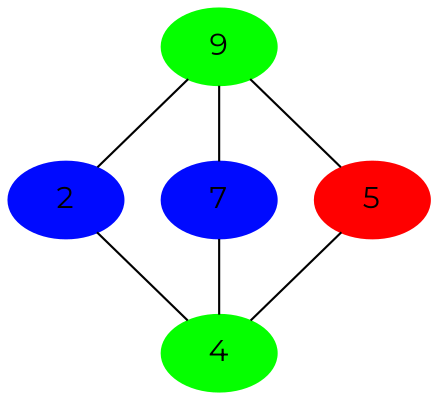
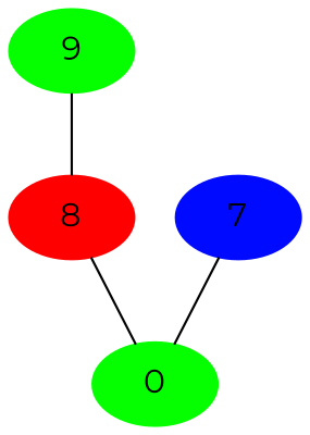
  graph {
    fontname=Montserrat
    node [color=" 0.33 1.0 1.0" fontname=Montserrat style=filled]
    edge [fontname=Montserrat]
    n1 [label=9]
-   2 [color=" 0.66 1.0 1.0"]
    n3 [color=" 0.66 1.0 1.0" label=7]
-   5 [color=" 0.0 1.0 1.0"]
-   4
-   n1 -- 2
-   n1 -- n3
+   5 [color=" 0.0 1.0 1.0" label=8]
+   4 [label=0]
    n1 -- 5
-   2 -- 4
    n3 -- 4
    5 -- 4
  }
